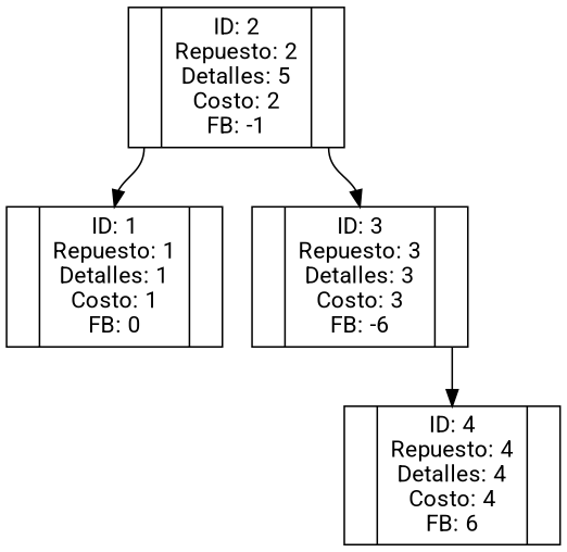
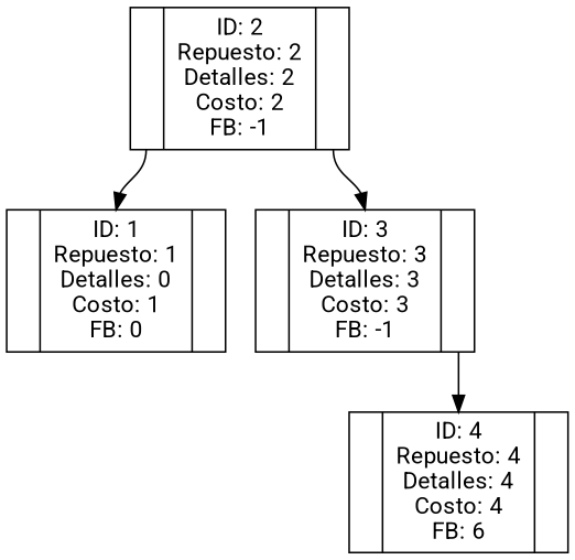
  digraph {
    fontname=Roboto
    rankdir=TB
    node [fontname=Roboto shape=record]
    edge [fontname=Roboto headport=f1 tailport=f2]
-   n1 [label="<f0> | <f1> ID: 2\nRepuesto: 2\nDetalles: 5\nCosto: 2\nFB: -1 | <f2>"]
-   n2 [label="<f0> | <f1> ID: 1\nRepuesto: 1\nDetalles: 1\nCosto: 1\nFB: 0 | <f2>"]
-   n3 [label="<f0> | <f1> ID: 3\nRepuesto: 3\nDetalles: 3\nCosto: 3\nFB: -6 | <f2>"]
+   n1 [label="<f0> | <f1> ID: 2\nRepuesto: 2\nDetalles: 2\nCosto: 2\nFB: -1 | <f2>"]
+   n2 [label="<f0> | <f1> ID: 1\nRepuesto: 1\nDetalles: 0\nCosto: 1\nFB: 0 | <f2>"]
+   n3 [label="<f0> | <f1> ID: 3\nRepuesto: 3\nDetalles: 3\nCosto: 3\nFB: -1 | <f2>"]
    n4 [label="<f0> | <f1> ID: 4\nRepuesto: 4\nDetalles: 4\nCosto: 4\nFB: 6 | <f2>"]
    n1 -> n2 [tailport=f0]
    n1 -> n3
    n3 -> n4
  }
